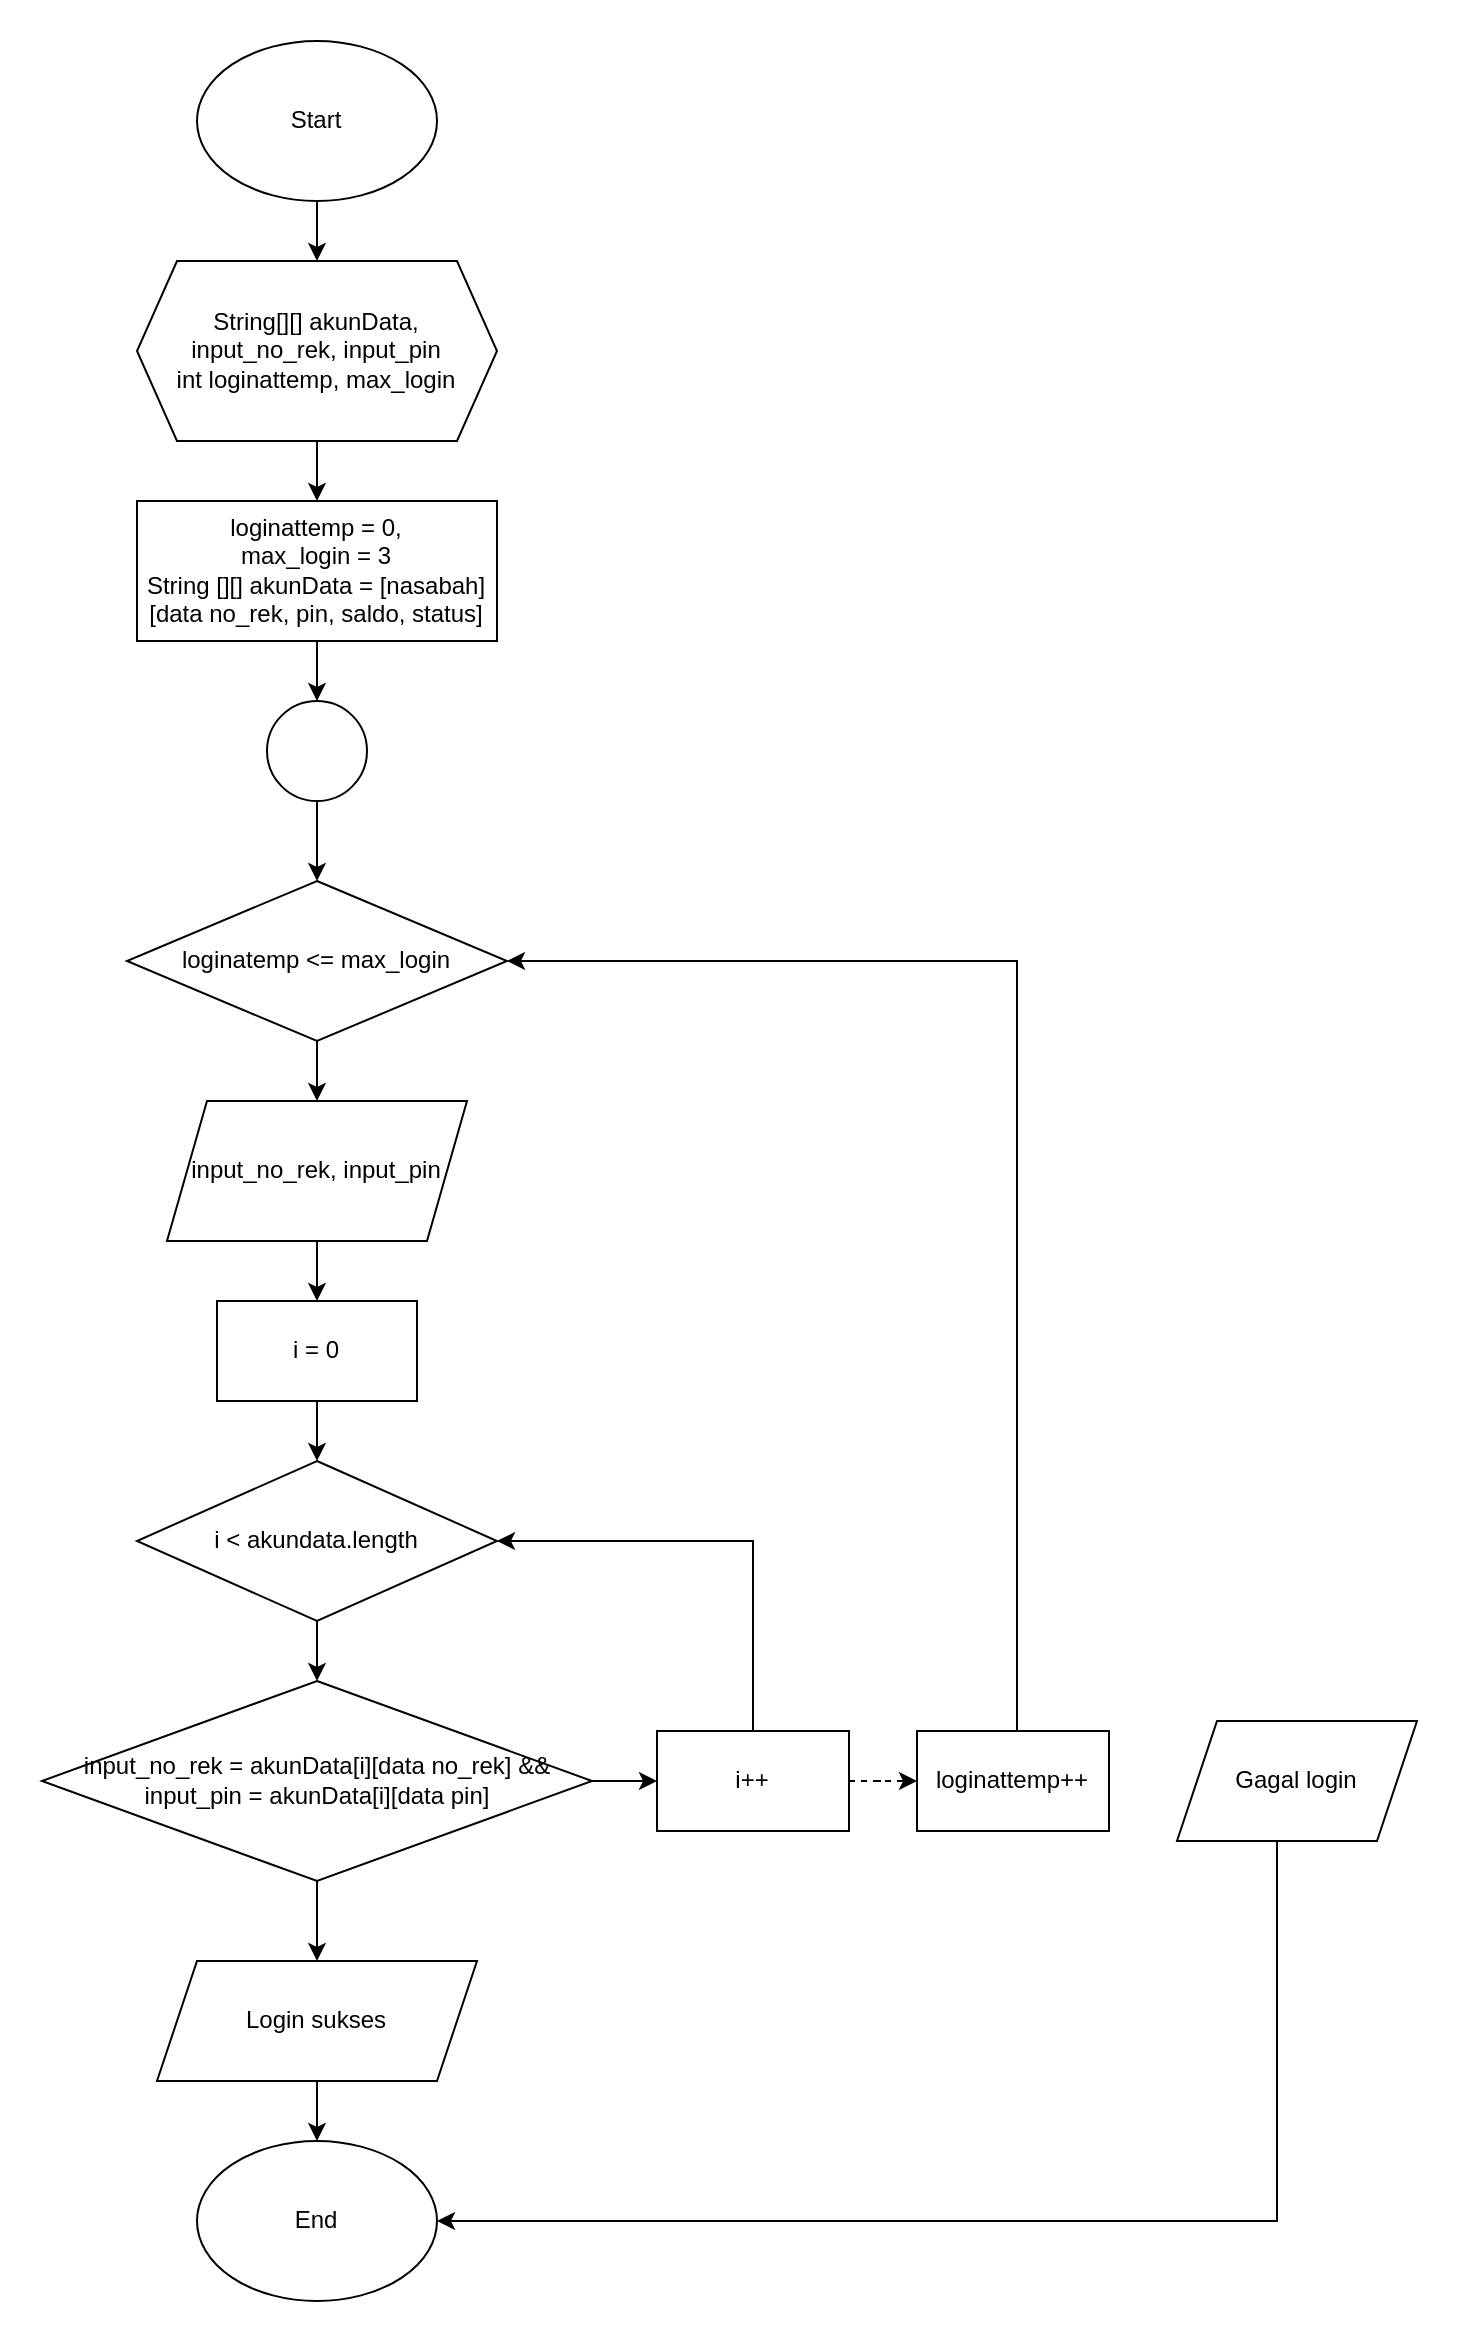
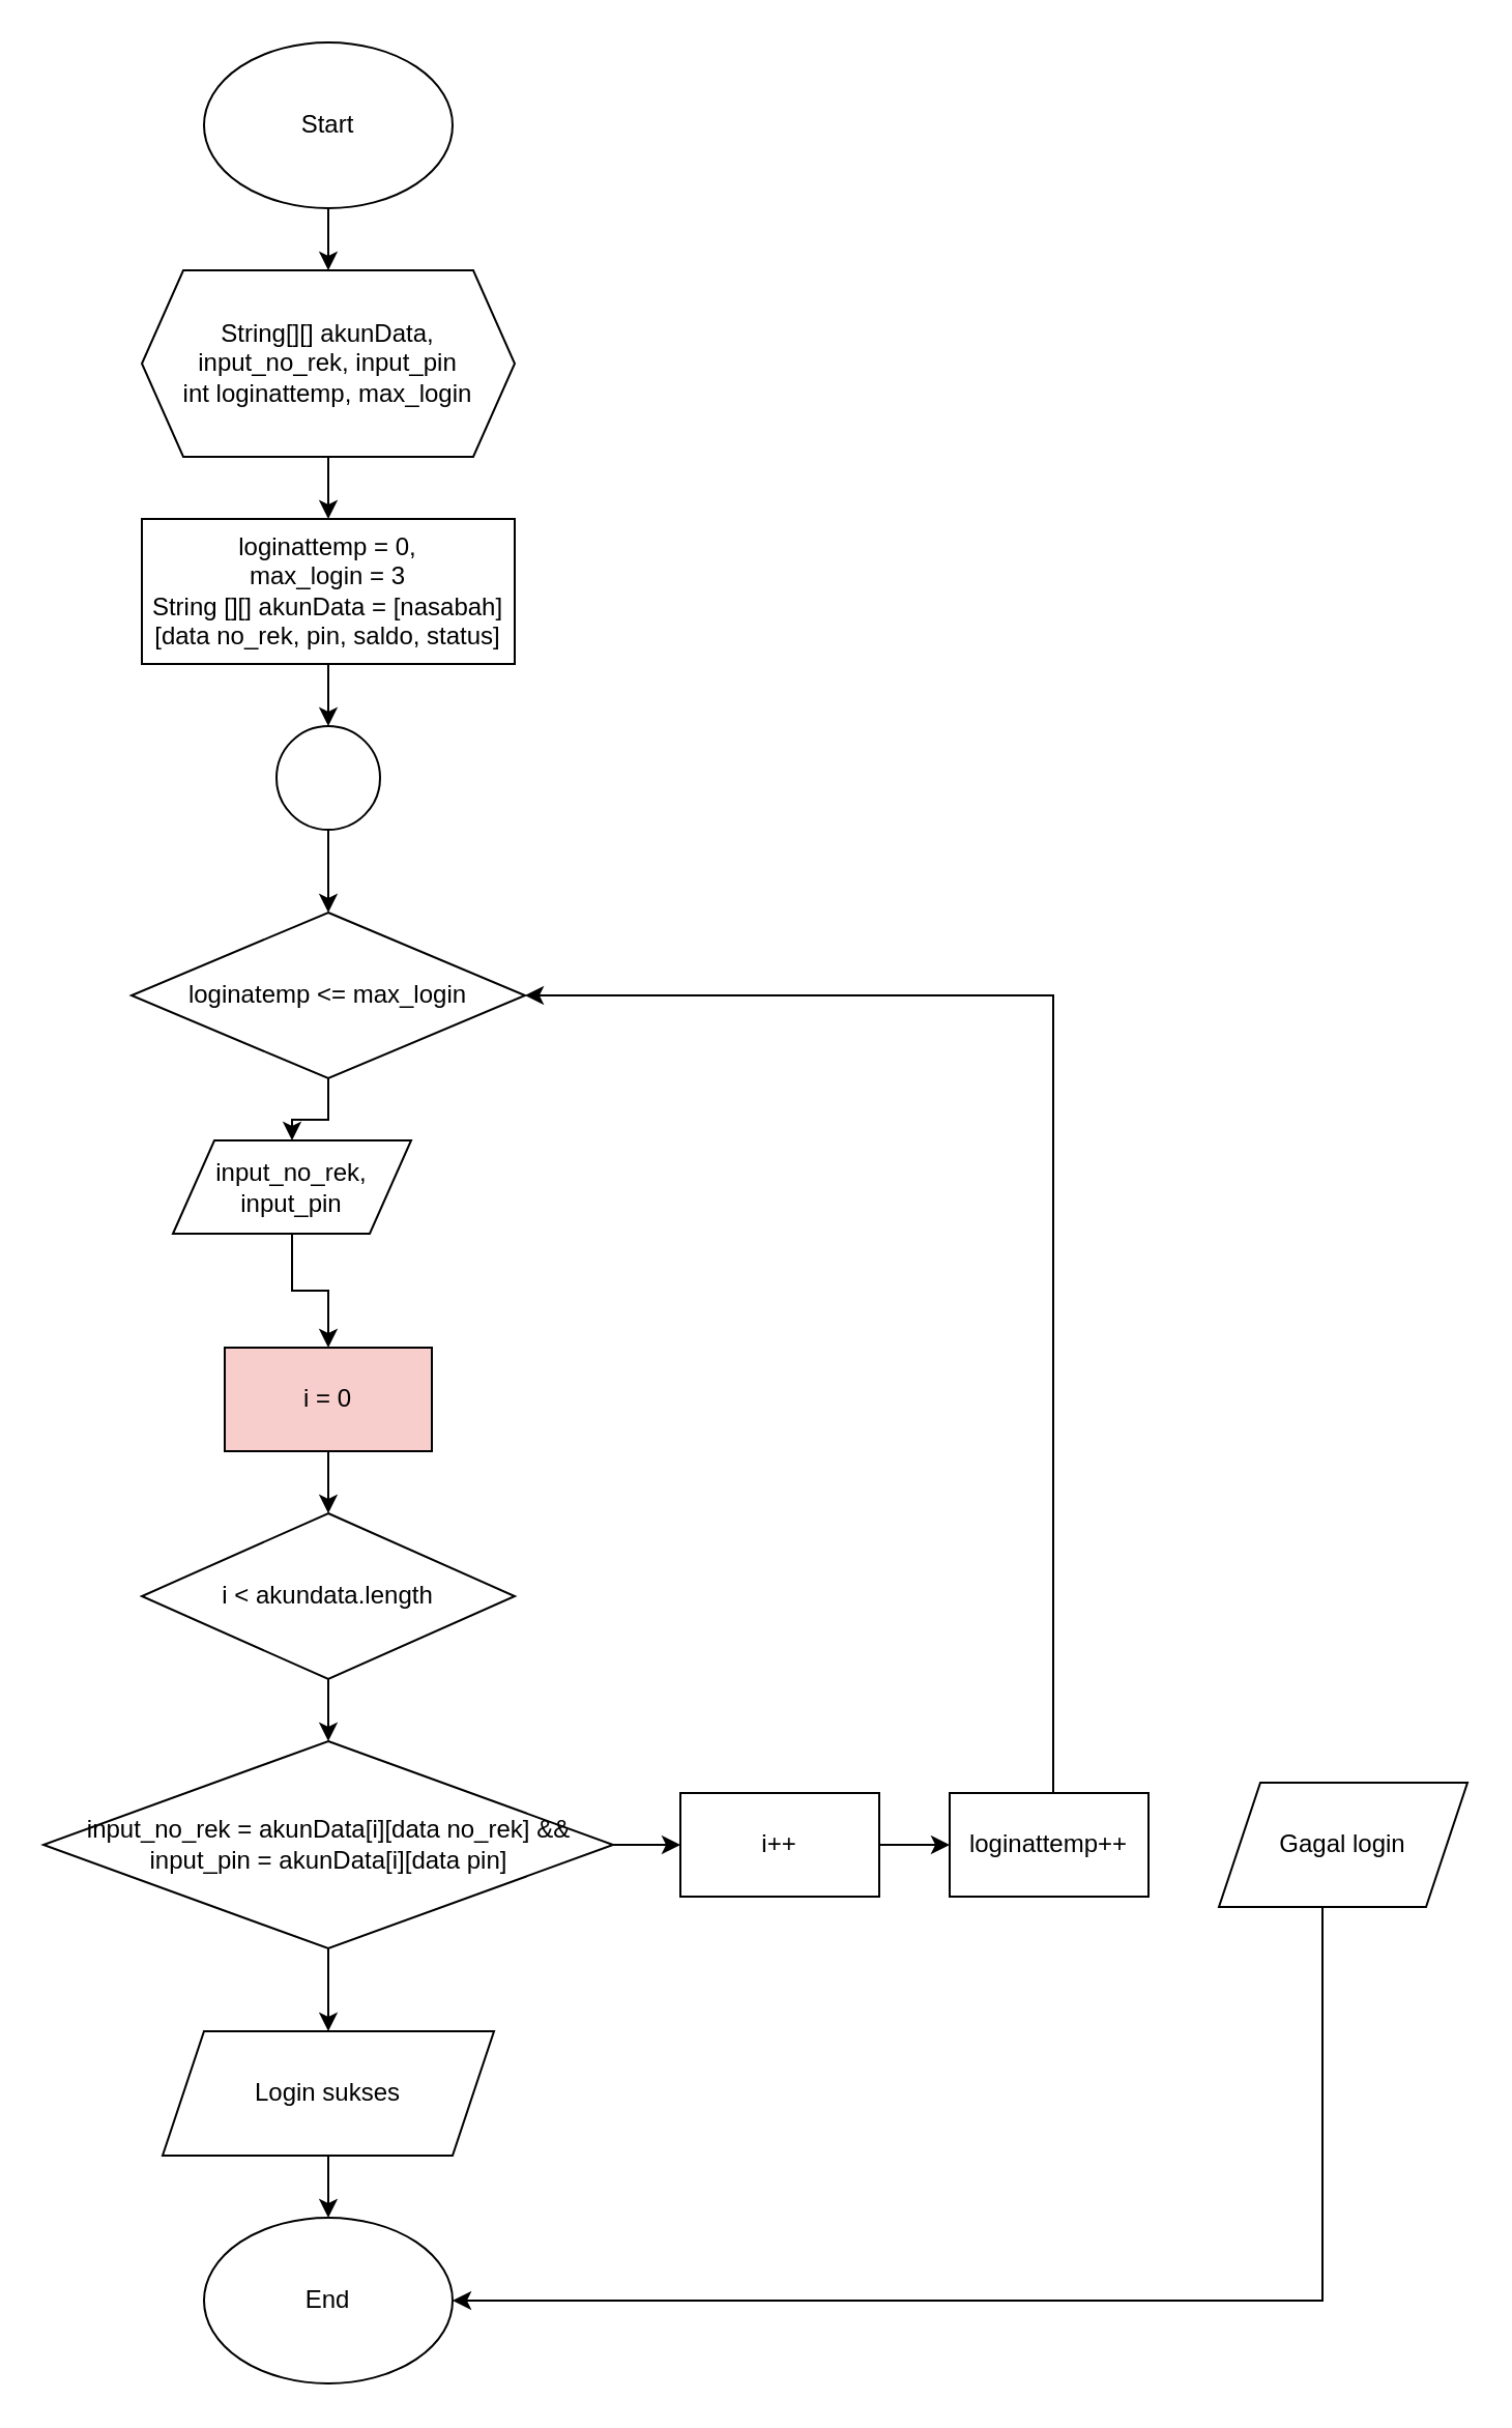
  <mxCell id="0" />
  <mxCell id="1" parent="0" />
  <mxCell id="2" value="" style="edgeStyle=orthogonalEdgeStyle;rounded=0;orthogonalLoop=1;jettySize=auto;html=1;" edge="1" parent="1" source="3" target="5"><mxGeometry relative="1" as="geometry" /></mxCell>
  <mxCell id="3" value="Start" style="ellipse;whiteSpace=wrap;html=1;" vertex="1" parent="1"><mxGeometry x="98" y="20" width="120" height="80" as="geometry" /></mxCell>
  <mxCell id="4" value="" style="edgeStyle=orthogonalEdgeStyle;rounded=0;orthogonalLoop=1;jettySize=auto;html=1;" edge="1" parent="1" source="5" target="7"><mxGeometry relative="1" as="geometry" /></mxCell>
  <mxCell id="5" value="String[][] akunData, input_no_rek, input_pin&lt;br&gt;int loginattemp, max_login" style="shape=hexagon;perimeter=hexagonPerimeter2;whiteSpace=wrap;html=1;fixedSize=1;" vertex="1" parent="1"><mxGeometry x="68" y="130" width="180" height="90" as="geometry" /></mxCell>
  <mxCell id="6" value="" style="edgeStyle=orthogonalEdgeStyle;rounded=0;orthogonalLoop=1;jettySize=auto;html=1;" edge="1" parent="1" source="7" target="9"><mxGeometry relative="1" as="geometry" /></mxCell>
  <mxCell id="7" value="loginattemp = 0,&lt;br&gt;max_login = 3&lt;br&gt;String [][] akunData = [nasabah][data no_rek, pin, saldo, status]" style="whiteSpace=wrap;html=1;" vertex="1" parent="1"><mxGeometry x="68" y="250" width="180" height="70" as="geometry" /></mxCell>
  <mxCell id="8" value="" style="edgeStyle=orthogonalEdgeStyle;rounded=0;orthogonalLoop=1;jettySize=auto;html=1;" edge="1" parent="1" source="9" target="11"><mxGeometry relative="1" as="geometry" /></mxCell>
  <mxCell id="9" value="" style="ellipse;whiteSpace=wrap;html=1;aspect=fixed;" vertex="1" parent="1"><mxGeometry x="133" y="350" width="50" height="50" as="geometry" /></mxCell>
  <mxCell id="10" value="" style="edgeStyle=orthogonalEdgeStyle;rounded=0;orthogonalLoop=1;jettySize=auto;html=1;" edge="1" parent="1" source="11" target="13"><mxGeometry relative="1" as="geometry" /></mxCell>
  <mxCell id="11" value="loginatemp &amp;lt;= max_login" style="rhombus;whiteSpace=wrap;html=1;" vertex="1" parent="1"><mxGeometry x="63" y="440" width="190" height="80" as="geometry" /></mxCell>
  <mxCell id="12" value="" style="edgeStyle=orthogonalEdgeStyle;rounded=0;orthogonalLoop=1;jettySize=auto;html=1;" edge="1" parent="1" source="13" target="15"><mxGeometry relative="1" as="geometry" /></mxCell>
- <mxCell id="13" value="input_no_rek, input_pin" style="shape=parallelogram;perimeter=parallelogramPerimeter;whiteSpace=wrap;html=1;fixedSize=1;" vertex="1" parent="1"><mxGeometry x="83" y="550" width="150" height="70" as="geometry" /></mxCell>
+ <mxCell id="13" value="input_no_rek, input_pin" style="shape=parallelogram;perimeter=parallelogramPerimeter;whiteSpace=wrap;html=1;fixedSize=1;" vertex="1" parent="1"><mxGeometry x="83" y="550" width="115" height="45" as="geometry" /></mxCell>
  <mxCell id="14" value="" style="edgeStyle=orthogonalEdgeStyle;rounded=0;orthogonalLoop=1;jettySize=auto;html=1;" edge="1" parent="1" source="15" target="17"><mxGeometry relative="1" as="geometry" /></mxCell>
- <mxCell id="15" value="i = 0" style="whiteSpace=wrap;html=1;" vertex="1" parent="1"><mxGeometry x="108" y="650" width="100" height="50" as="geometry" /></mxCell>
+ <mxCell id="15" value="i = 0" style="whiteSpace=wrap;html=1;fillColor=#f8cecc;" vertex="1" parent="1"><mxGeometry x="108" y="650" width="100" height="50" as="geometry" /></mxCell>
  <mxCell id="16" value="" style="edgeStyle=orthogonalEdgeStyle;rounded=0;orthogonalLoop=1;jettySize=auto;html=1;" edge="1" parent="1" source="17" target="20"><mxGeometry relative="1" as="geometry" /></mxCell>
  <mxCell id="17" value="i &amp;lt; akundata.length" style="rhombus;whiteSpace=wrap;html=1;" vertex="1" parent="1"><mxGeometry x="68" y="730" width="180" height="80" as="geometry" /></mxCell>
  <mxCell id="18" value="" style="edgeStyle=orthogonalEdgeStyle;rounded=0;orthogonalLoop=1;jettySize=auto;html=1;" edge="1" parent="1" source="20" target="22"><mxGeometry relative="1" as="geometry" /></mxCell>
  <mxCell id="19" value="" style="edgeStyle=orthogonalEdgeStyle;rounded=0;orthogonalLoop=1;jettySize=auto;html=1;" edge="1" parent="1" source="20" target="26"><mxGeometry relative="1" as="geometry" /></mxCell>
  <mxCell id="20" value="input_no_rek = akunData[i][data no_rek] &amp;amp;&amp;amp; input_pin = akunData[i][data pin]" style="rhombus;whiteSpace=wrap;html=1;" vertex="1" parent="1"><mxGeometry x="20.5" y="840" width="275" height="100" as="geometry" /></mxCell>
  <mxCell id="21" value="" style="edgeStyle=orthogonalEdgeStyle;rounded=0;orthogonalLoop=1;jettySize=auto;html=1;" edge="1" parent="1" source="22" target="23"><mxGeometry relative="1" as="geometry" /></mxCell>
  <mxCell id="22" value="Login sukses" style="shape=parallelogram;perimeter=parallelogramPerimeter;whiteSpace=wrap;html=1;fixedSize=1;" vertex="1" parent="1"><mxGeometry x="78" y="980" width="160" height="60" as="geometry" /></mxCell>
  <mxCell id="23" value="End" style="ellipse;whiteSpace=wrap;html=1;" vertex="1" parent="1"><mxGeometry x="98" y="1070" width="120" height="80" as="geometry" /></mxCell>
- <mxCell id="24" value="" style="edgeStyle=orthogonalEdgeStyle;rounded=0;orthogonalLoop=1;jettySize=auto;html=1;dashed=1;" edge="1" parent="1" source="26" target="30"><mxGeometry relative="1" as="geometry" /></mxCell>
- <mxCell id="25" style="edgeStyle=orthogonalEdgeStyle;rounded=0;orthogonalLoop=1;jettySize=auto;html=1;entryX=1;entryY=0.5;entryDx=0;entryDy=0;" edge="1" parent="1" source="26" target="17"><mxGeometry relative="1" as="geometry"><Array as="points"><mxPoint x="376" y="770" /></Array></mxGeometry></mxCell>
+ <mxCell id="24" value="" style="edgeStyle=orthogonalEdgeStyle;rounded=0;orthogonalLoop=1;jettySize=auto;html=1;" edge="1" parent="1" source="26" target="30"><mxGeometry relative="1" as="geometry" /></mxCell>
  <mxCell id="26" value="i++" style="whiteSpace=wrap;html=1;" vertex="1" parent="1"><mxGeometry x="328" y="865" width="96" height="50" as="geometry" /></mxCell>
  <mxCell id="27" style="edgeStyle=orthogonalEdgeStyle;rounded=0;orthogonalLoop=1;jettySize=auto;html=1;entryX=1;entryY=0.5;entryDx=0;entryDy=0;" edge="1" parent="1" source="28" target="23"><mxGeometry relative="1" as="geometry"><Array as="points"><mxPoint x="638" y="1110" /></Array></mxGeometry></mxCell>
  <mxCell id="28" value="Gagal login" style="shape=parallelogram;perimeter=parallelogramPerimeter;whiteSpace=wrap;html=1;fixedSize=1;" vertex="1" parent="1"><mxGeometry x="588" y="860" width="120" height="60" as="geometry" /></mxCell>
  <mxCell id="29" style="edgeStyle=orthogonalEdgeStyle;rounded=0;orthogonalLoop=1;jettySize=auto;html=1;entryX=1;entryY=0.5;entryDx=0;entryDy=0;" edge="1" parent="1" source="30" target="11"><mxGeometry relative="1" as="geometry"><Array as="points"><mxPoint x="508" y="480" /></Array></mxGeometry></mxCell>
  <mxCell id="30" value="loginattemp++" style="whiteSpace=wrap;html=1;" vertex="1" parent="1"><mxGeometry x="458" y="865" width="96" height="50" as="geometry" /></mxCell>
